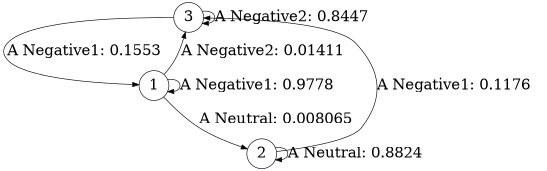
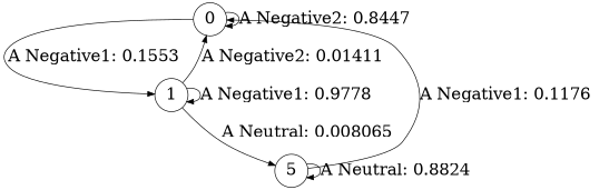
  digraph {
    node [fontsize=24 shape=circle]
    edge [fontsize=24]
-   0 [label=3]
+   0
    1
-   2
+   2 [label=5]
    0 -> 0 [label="A Negative2: 0.8447   "]
    0 -> 1 [label="A Negative1: 0.1553   "]
    1 -> 0 [label="A Negative2: 0.01411  "]
    1 -> 1 [label="A Negative1: 0.9778   "]
    1 -> 2 [label="A Neutral: 0.008065  "]
    2 -> 0 [label="A Negative1: 0.1176   "]
    2 -> 2 [label="A Neutral: 0.8824   "]
  }
